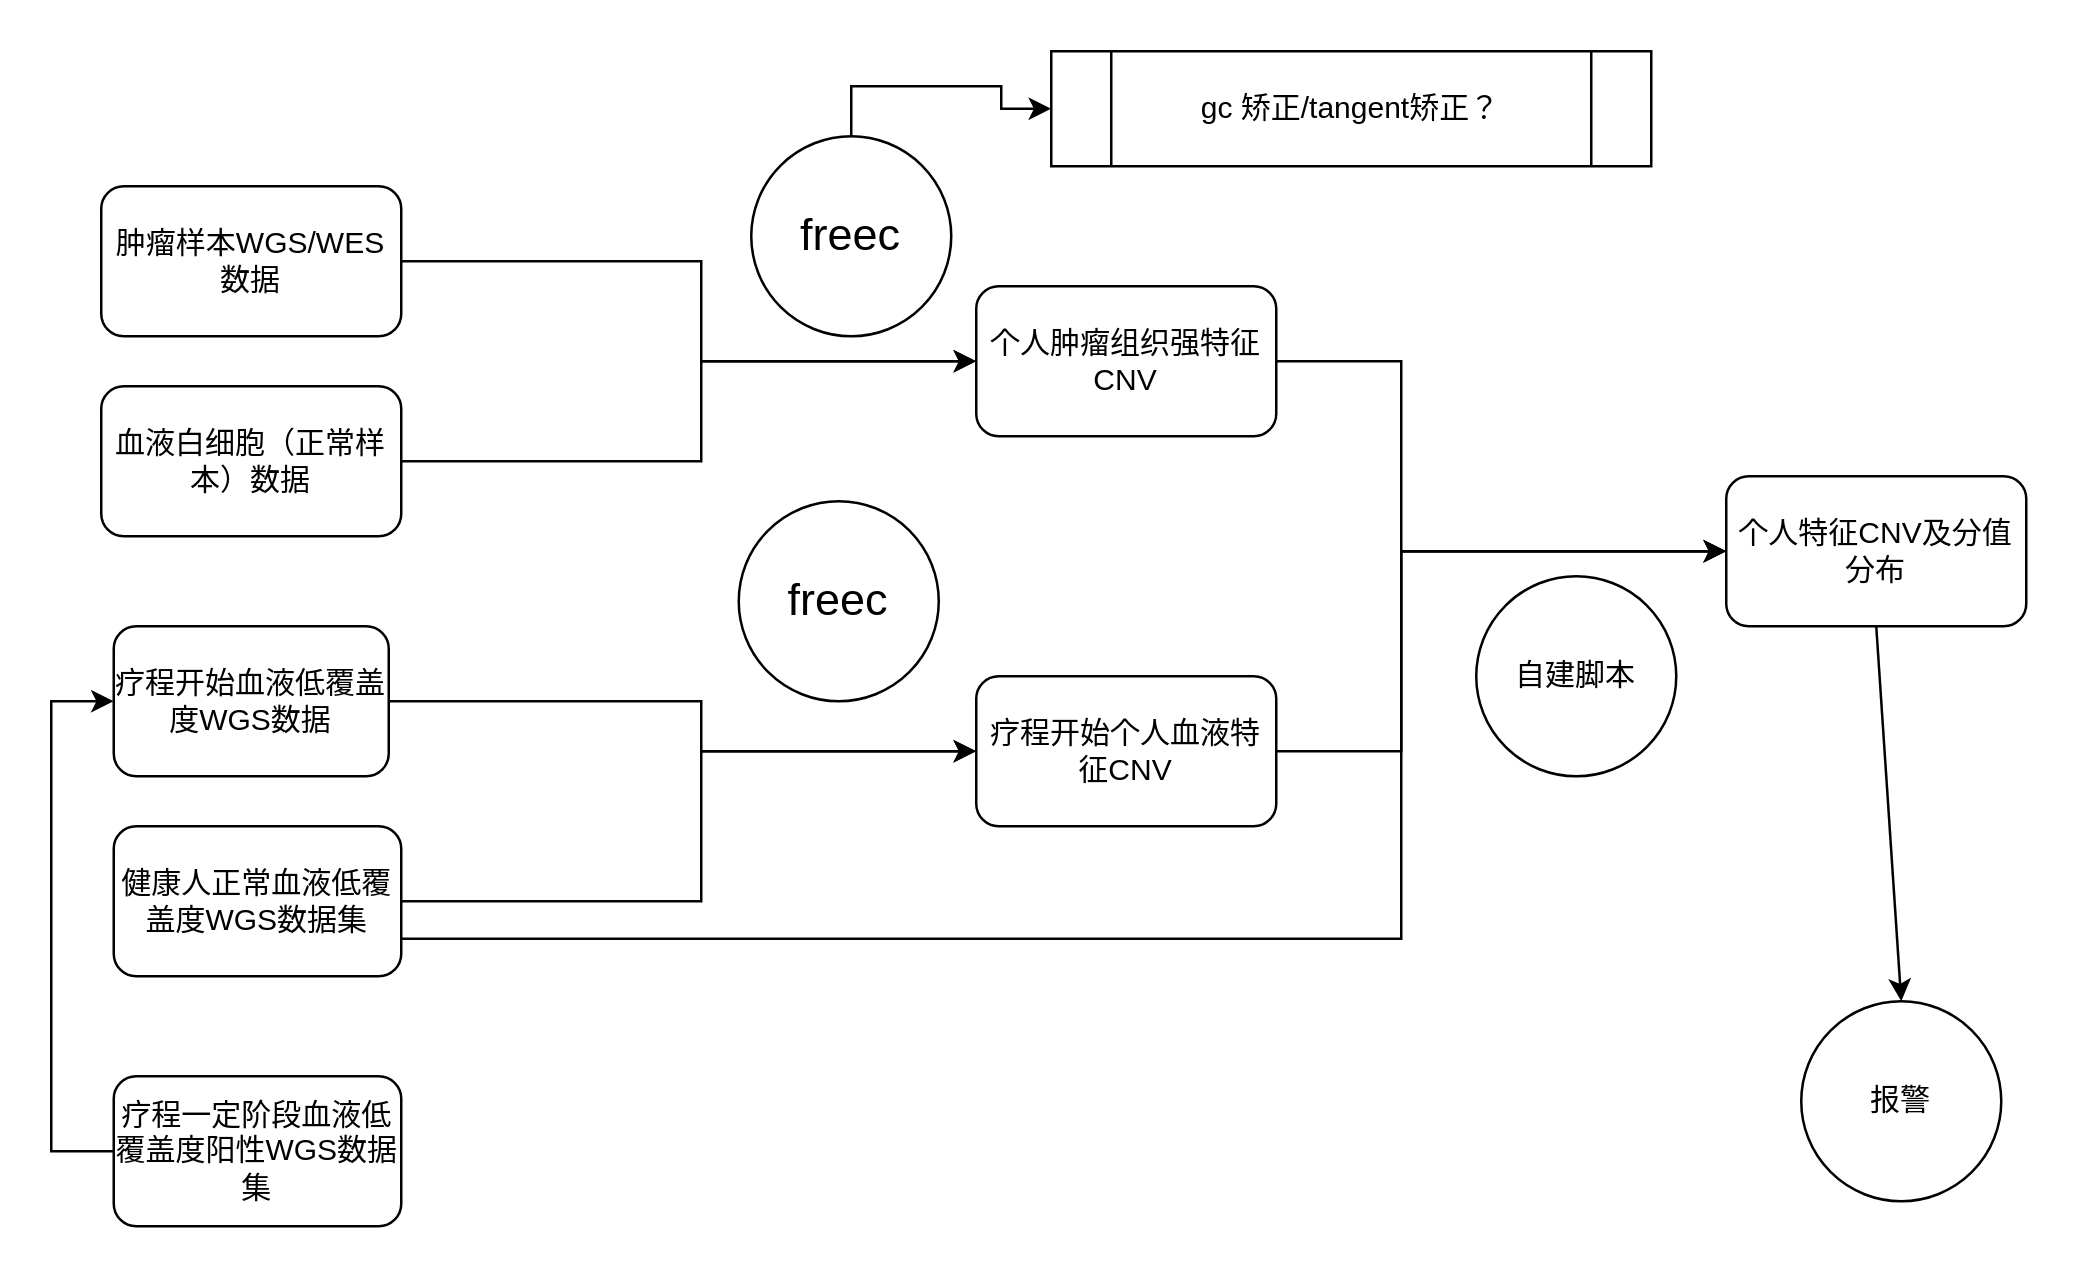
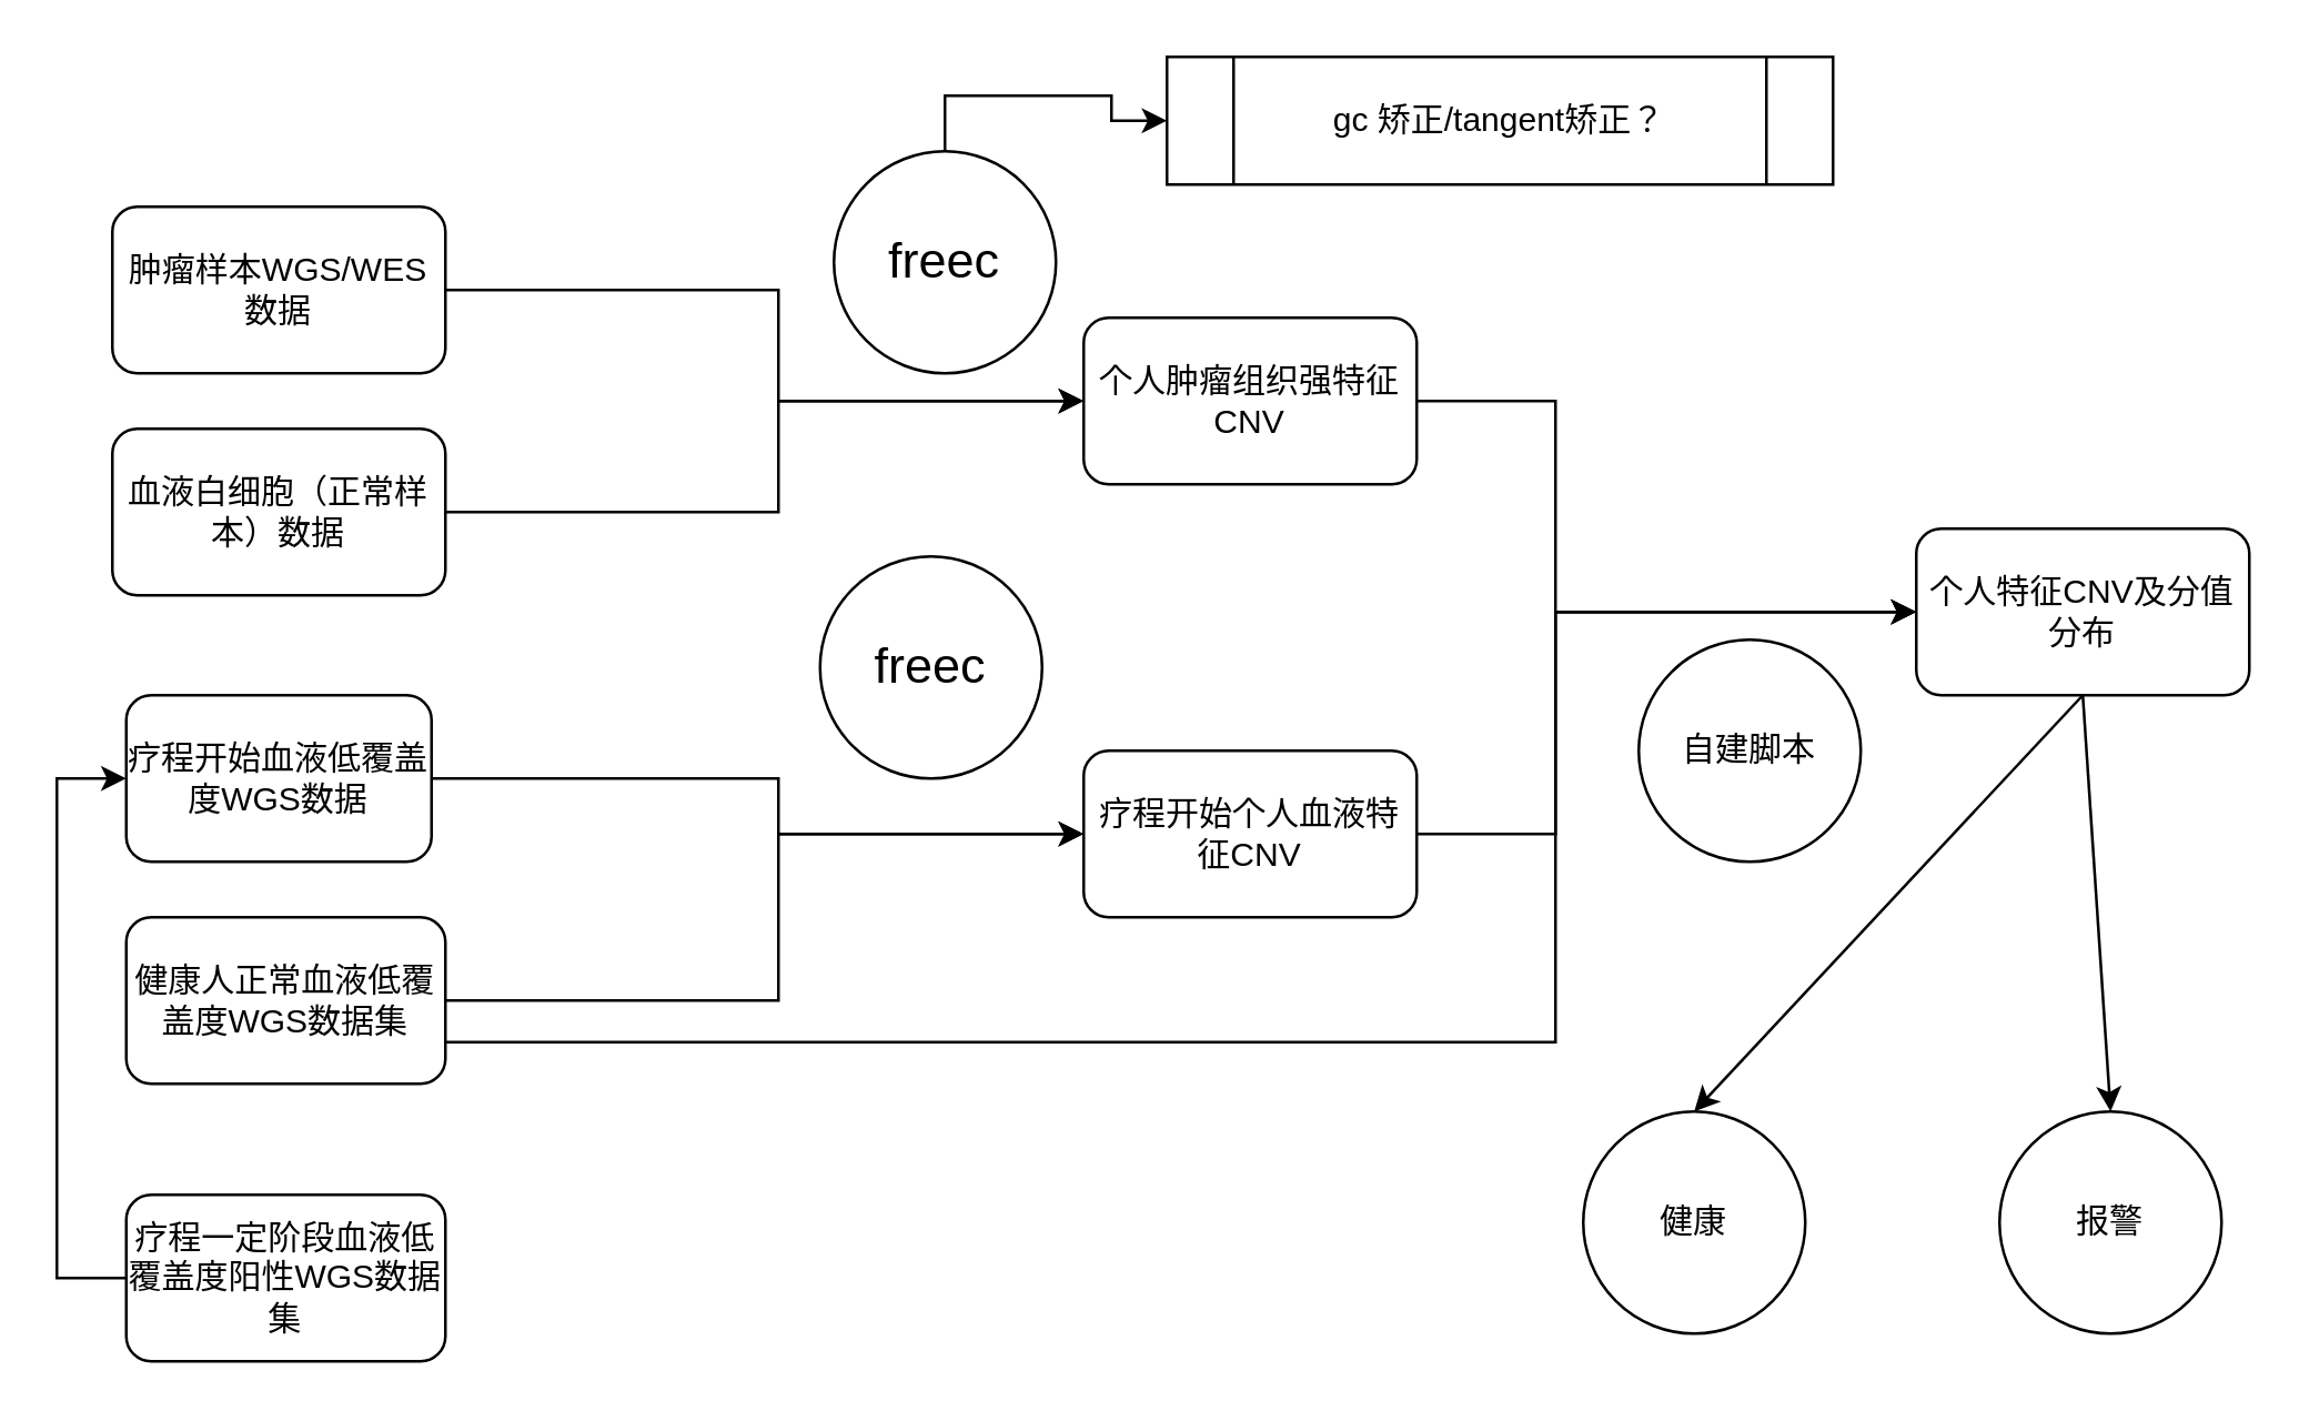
  <mxCell id="0" />
  <mxCell id="1" parent="0" />
  <mxCell id="2" style="edgeStyle=orthogonalEdgeStyle;rounded=0;orthogonalLoop=1;jettySize=auto;html=1;exitX=0.5;exitY=0;exitDx=0;exitDy=0;entryX=0;entryY=0.5;entryDx=0;entryDy=0;" parent="1" source="3" target="11" edge="1"><mxGeometry relative="1" as="geometry" /></mxCell>
  <mxCell id="3" value="" style="ellipse;whiteSpace=wrap;html=1;aspect=fixed;" parent="1" vertex="1"><mxGeometry x="300" y="54" width="80" height="80" as="geometry" /></mxCell>
  <mxCell id="4" style="edgeStyle=orthogonalEdgeStyle;rounded=0;orthogonalLoop=1;jettySize=auto;html=1;exitX=1;exitY=0.5;exitDx=0;exitDy=0;" parent="1" source="5" target="9" edge="1"><mxGeometry relative="1" as="geometry"><Array as="points"><mxPoint x="280" y="104" /><mxPoint x="280" y="144" /></Array></mxGeometry></mxCell>
  <mxCell id="5" value="肿瘤样本WGS/WES数据" style="rounded=1;whiteSpace=wrap;html=1;" parent="1" vertex="1"><mxGeometry x="40" y="74" width="120" height="60" as="geometry" /></mxCell>
  <mxCell id="6" style="edgeStyle=orthogonalEdgeStyle;rounded=0;orthogonalLoop=1;jettySize=auto;html=1;exitX=1;exitY=0.5;exitDx=0;exitDy=0;entryX=0;entryY=0.5;entryDx=0;entryDy=0;" parent="1" source="7" target="9" edge="1"><mxGeometry relative="1" as="geometry"><mxPoint x="280" y="144" as="targetPoint" /><Array as="points"><mxPoint x="280" y="184" /><mxPoint x="280" y="144" /></Array></mxGeometry></mxCell>
  <mxCell id="7" value="血液白细胞（正常样本）数据" style="rounded=1;whiteSpace=wrap;html=1;" parent="1" vertex="1"><mxGeometry x="40" y="154" width="120" height="60" as="geometry" /></mxCell>
  <mxCell id="8" style="edgeStyle=orthogonalEdgeStyle;rounded=0;orthogonalLoop=1;jettySize=auto;html=1;exitX=1;exitY=0.5;exitDx=0;exitDy=0;entryX=0;entryY=0.5;entryDx=0;entryDy=0;" parent="1" source="9" target="19" edge="1"><mxGeometry relative="1" as="geometry"><Array as="points"><mxPoint x="560" y="144" /><mxPoint x="560" y="220" /></Array></mxGeometry></mxCell>
  <mxCell id="9" value="个人肿瘤组织强特征CNV" style="rounded=1;whiteSpace=wrap;html=1;" parent="1" vertex="1"><mxGeometry x="390" y="114" width="120" height="60" as="geometry" /></mxCell>
  <mxCell id="10" value="&lt;font style=&quot;font-size: 18px&quot;&gt;freec&lt;/font&gt;" style="text;html=1;strokeColor=none;fillColor=none;align=center;verticalAlign=middle;whiteSpace=wrap;rounded=0;" parent="1" vertex="1"><mxGeometry x="305" y="79" width="70" height="30" as="geometry" /></mxCell>
  <mxCell id="11" value="gc 矫正/tangent矫正？" style="shape=process;whiteSpace=wrap;html=1;backgroundOutline=1;" parent="1" vertex="1"><mxGeometry x="420" y="20" width="240" height="46" as="geometry" /></mxCell>
  <mxCell id="12" style="edgeStyle=orthogonalEdgeStyle;rounded=0;orthogonalLoop=1;jettySize=auto;html=1;exitX=1;exitY=0.5;exitDx=0;exitDy=0;entryX=0;entryY=0.5;entryDx=0;entryDy=0;" parent="1" source="13" target="18" edge="1"><mxGeometry relative="1" as="geometry"><Array as="points"><mxPoint x="280" y="280" /><mxPoint x="280" y="300" /></Array></mxGeometry></mxCell>
  <mxCell id="13" value="疗程开始血液低覆盖度WGS数据" style="rounded=1;whiteSpace=wrap;html=1;" parent="1" vertex="1"><mxGeometry x="45" y="250" width="110" height="60" as="geometry" /></mxCell>
  <mxCell id="14" style="edgeStyle=orthogonalEdgeStyle;rounded=0;orthogonalLoop=1;jettySize=auto;html=1;exitX=1;exitY=0.5;exitDx=0;exitDy=0;" parent="1" source="16" edge="1"><mxGeometry relative="1" as="geometry"><mxPoint x="390" y="300" as="targetPoint" /><Array as="points"><mxPoint x="280" y="360" /><mxPoint x="280" y="300" /></Array></mxGeometry></mxCell>
  <mxCell id="15" style="edgeStyle=orthogonalEdgeStyle;rounded=0;orthogonalLoop=1;jettySize=auto;html=1;exitX=1;exitY=0.75;exitDx=0;exitDy=0;entryX=0;entryY=0.5;entryDx=0;entryDy=0;" parent="1" source="16" target="19" edge="1"><mxGeometry relative="1" as="geometry"><Array as="points"><mxPoint x="560" y="375" /><mxPoint x="560" y="220" /></Array></mxGeometry></mxCell>
  <mxCell id="16" value="健康人正常血液低覆盖度WGS数据集" style="rounded=1;whiteSpace=wrap;html=1;" parent="1" vertex="1"><mxGeometry x="45" y="330" width="115" height="60" as="geometry" /></mxCell>
  <mxCell id="17" style="edgeStyle=orthogonalEdgeStyle;rounded=0;orthogonalLoop=1;jettySize=auto;html=1;exitX=1;exitY=0.5;exitDx=0;exitDy=0;" parent="1" source="18" edge="1"><mxGeometry relative="1" as="geometry"><mxPoint x="690" y="220" as="targetPoint" /><Array as="points"><mxPoint x="560" y="300" /><mxPoint x="560" y="220" /></Array></mxGeometry></mxCell>
  <mxCell id="18" value="疗程开始个人血液特征CNV" style="rounded=1;whiteSpace=wrap;html=1;" parent="1" vertex="1"><mxGeometry x="390" y="270" width="120" height="60" as="geometry" /></mxCell>
  <mxCell id="19" value="个人特征CNV及分值分布" style="rounded=1;whiteSpace=wrap;html=1;" parent="1" vertex="1"><mxGeometry x="690" y="190" width="120" height="60" as="geometry" /></mxCell>
  <mxCell id="20" value="" style="ellipse;whiteSpace=wrap;html=1;aspect=fixed;" parent="1" vertex="1"><mxGeometry x="295" y="200" width="80" height="80" as="geometry" /></mxCell>
  <mxCell id="21" value="&lt;font style=&quot;font-size: 18px&quot;&gt;freec&lt;/font&gt;" style="text;html=1;strokeColor=none;fillColor=none;align=center;verticalAlign=middle;whiteSpace=wrap;rounded=0;" parent="1" vertex="1"><mxGeometry x="300" y="225" width="70" height="30" as="geometry" /></mxCell>
  <mxCell id="22" value="自建脚本" style="ellipse;whiteSpace=wrap;html=1;aspect=fixed;" parent="1" vertex="1"><mxGeometry x="590" y="230" width="80" height="80" as="geometry" /></mxCell>
  <mxCell id="23" style="edgeStyle=orthogonalEdgeStyle;rounded=0;orthogonalLoop=1;jettySize=auto;html=1;exitX=0;exitY=0.5;exitDx=0;exitDy=0;entryX=0;entryY=0.5;entryDx=0;entryDy=0;" parent="1" source="24" target="13" edge="1"><mxGeometry relative="1" as="geometry"><Array as="points"><mxPoint x="20" y="460" /><mxPoint x="20" y="280" /></Array></mxGeometry></mxCell>
  <mxCell id="24" value="疗程一定阶段血液低覆盖度阳性WGS数据集" style="rounded=1;whiteSpace=wrap;html=1;" parent="1" vertex="1"><mxGeometry x="45" y="430" width="115" height="60" as="geometry" /></mxCell>
+ <mxCell id="25" value="健康" style="ellipse;whiteSpace=wrap;html=1;" parent="1" vertex="1"><mxGeometry x="570" y="400" width="80" height="80" as="geometry" /></mxCell>
  <mxCell id="26" value="报警" style="ellipse;whiteSpace=wrap;html=1;" parent="1" vertex="1"><mxGeometry x="720" y="400" width="80" height="80" as="geometry" /></mxCell>
+ <mxCell id="27" value="" style="endArrow=classic;html=1;exitX=0.5;exitY=1;exitDx=0;exitDy=0;entryX=0.5;entryY=0;entryDx=0;entryDy=0;" parent="1" source="19" target="25" edge="1"><mxGeometry width="50" height="50" relative="1" as="geometry"><mxPoint x="10" y="560" as="sourcePoint" /><mxPoint x="60" y="510" as="targetPoint" /></mxGeometry></mxCell>
  <mxCell id="28" value="" style="endArrow=classic;html=1;exitX=0.5;exitY=1;exitDx=0;exitDy=0;entryX=0.5;entryY=0;entryDx=0;entryDy=0;" parent="1" source="19" target="26" edge="1"><mxGeometry width="50" height="50" relative="1" as="geometry"><mxPoint x="10" y="560" as="sourcePoint" /><mxPoint x="60" y="510" as="targetPoint" /></mxGeometry></mxCell>
